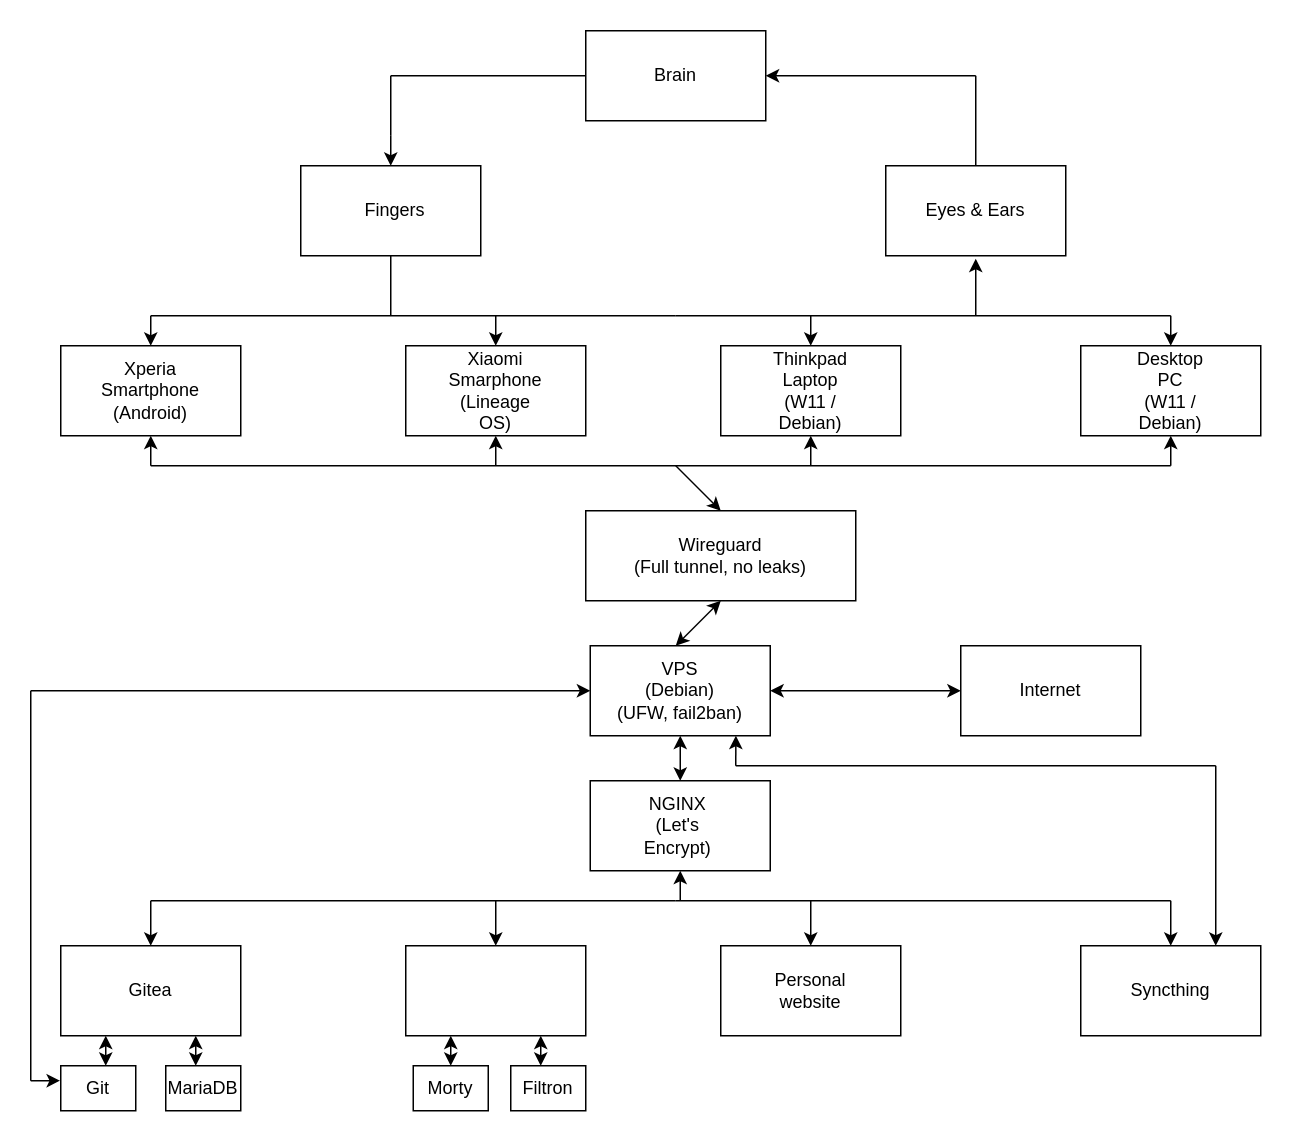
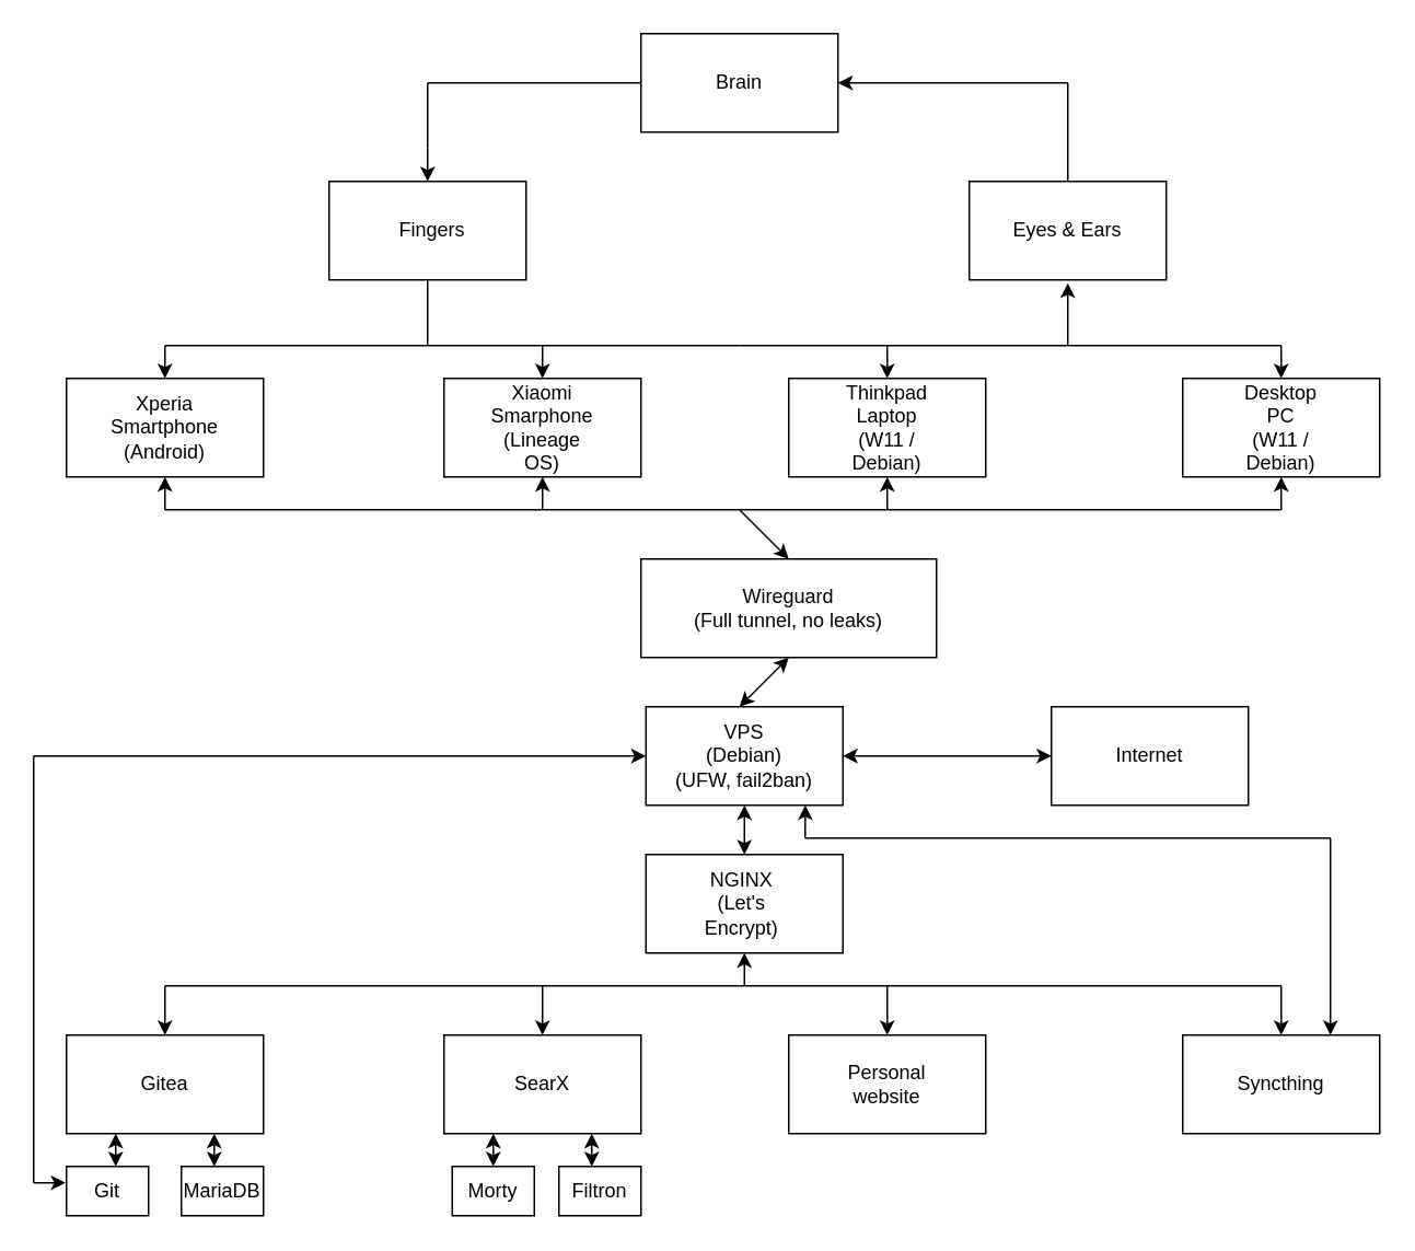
  <mxCell id="0" />
  <mxCell id="1" parent="0" />
  <mxCell id="2" value="" style="rounded=0;whiteSpace=wrap;html=1;" parent="1" vertex="1"><mxGeometry x="390" y="20" width="120" height="60" as="geometry" /></mxCell>
  <mxCell id="3" value="Brain" style="text;html=1;strokeColor=none;fillColor=none;align=center;verticalAlign=middle;whiteSpace=wrap;rounded=0;" parent="1" vertex="1"><mxGeometry x="390" y="20" width="120" height="60" as="geometry" /></mxCell>
  <mxCell id="4" value="" style="rounded=0;whiteSpace=wrap;html=1;" parent="1" vertex="1"><mxGeometry x="200" y="110" width="120" height="60" as="geometry" /></mxCell>
  <mxCell id="5" value="Fingers" style="text;html=1;strokeColor=none;fillColor=none;align=center;verticalAlign=middle;whiteSpace=wrap;rounded=0;" parent="1" vertex="1"><mxGeometry x="243" y="130" width="40" height="20" as="geometry" /></mxCell>
  <mxCell id="6" value="" style="rounded=0;whiteSpace=wrap;html=1;" parent="1" vertex="1"><mxGeometry x="40" y="230" width="120" height="60" as="geometry" /></mxCell>
  <mxCell id="7" value="" style="endArrow=none;html=1;" parent="1" edge="1"><mxGeometry width="50" height="50" relative="1" as="geometry"><mxPoint x="450" y="210" as="sourcePoint" /><mxPoint x="100" y="210" as="targetPoint" /></mxGeometry></mxCell>
  <mxCell id="8" value="" style="endArrow=classic;html=1;" parent="1" edge="1"><mxGeometry width="50" height="50" relative="1" as="geometry"><mxPoint x="100" y="210" as="sourcePoint" /><mxPoint x="100" y="230" as="targetPoint" /></mxGeometry></mxCell>
  <mxCell id="9" value="" style="endArrow=none;html=1;entryX=0.5;entryY=1;entryDx=0;entryDy=0;" parent="1" target="4" edge="1"><mxGeometry width="50" height="50" relative="1" as="geometry"><mxPoint x="260" y="210" as="sourcePoint" /><mxPoint x="150" y="320" as="targetPoint" /></mxGeometry></mxCell>
  <mxCell id="10" value="" style="endArrow=classic;html=1;entryX=0.5;entryY=0;entryDx=0;entryDy=0;" parent="1" target="14" edge="1"><mxGeometry width="50" height="50" relative="1" as="geometry"><mxPoint x="330" y="210" as="sourcePoint" /><mxPoint x="300" y="230" as="targetPoint" /><Array as="points"><mxPoint x="330" y="210" /></Array></mxGeometry></mxCell>
  <mxCell id="11" value="" style="endArrow=classic;html=1;" parent="1" edge="1"><mxGeometry width="50" height="50" relative="1" as="geometry"><mxPoint x="780" y="210" as="sourcePoint" /><mxPoint x="780" y="230" as="targetPoint" /></mxGeometry></mxCell>
  <mxCell id="12" value="" style="endArrow=none;html=1;" parent="1" edge="1"><mxGeometry width="50" height="50" relative="1" as="geometry"><mxPoint x="780" y="210" as="sourcePoint" /><mxPoint x="450" y="210" as="targetPoint" /></mxGeometry></mxCell>
  <mxCell id="13" value="" style="endArrow=classic;html=1;entryX=0.5;entryY=0;entryDx=0;entryDy=0;" parent="1" target="15" edge="1"><mxGeometry width="50" height="50" relative="1" as="geometry"><mxPoint x="540" y="210" as="sourcePoint" /><mxPoint x="560" y="229" as="targetPoint" /></mxGeometry></mxCell>
  <mxCell id="14" value="" style="rounded=0;whiteSpace=wrap;html=1;" parent="1" vertex="1"><mxGeometry x="270" y="230" width="120" height="60" as="geometry" /></mxCell>
  <mxCell id="15" value="" style="rounded=0;whiteSpace=wrap;html=1;" parent="1" vertex="1"><mxGeometry x="480" y="230" width="120" height="60" as="geometry" /></mxCell>
  <mxCell id="16" value="" style="rounded=0;whiteSpace=wrap;html=1;" parent="1" vertex="1"><mxGeometry x="720" y="230" width="120" height="60" as="geometry" /></mxCell>
  <mxCell id="17" value="Xperia Smartphone&lt;br&gt;(Android)" style="text;html=1;strokeColor=none;fillColor=none;align=center;verticalAlign=middle;whiteSpace=wrap;rounded=0;" parent="1" vertex="1"><mxGeometry x="80" y="250" width="40" height="20" as="geometry" /></mxCell>
  <mxCell id="18" value="Xiaomi&lt;br&gt;Smarphone&lt;br&gt;(Lineage OS)" style="text;html=1;strokeColor=none;fillColor=none;align=center;verticalAlign=middle;whiteSpace=wrap;rounded=0;" parent="1" vertex="1"><mxGeometry x="310" y="250" width="40" height="20" as="geometry" /></mxCell>
  <mxCell id="19" value="Thinkpad&lt;br&gt;Laptop&lt;br&gt;(W11 / Debian)" style="text;html=1;strokeColor=none;fillColor=none;align=center;verticalAlign=middle;whiteSpace=wrap;rounded=0;" parent="1" vertex="1"><mxGeometry x="520" y="250" width="40" height="20" as="geometry" /></mxCell>
  <mxCell id="20" value="Desktop PC&lt;br&gt;(W11 / Debian)" style="text;html=1;strokeColor=none;fillColor=none;align=center;verticalAlign=middle;whiteSpace=wrap;rounded=0;" parent="1" vertex="1"><mxGeometry x="760" y="250" width="40" height="20" as="geometry" /></mxCell>
  <mxCell id="21" value="Wireguard&lt;br&gt;(Full tunnel, no leaks)" style="rounded=0;whiteSpace=wrap;html=1;" parent="1" vertex="1"><mxGeometry x="390" y="340" width="180" height="60" as="geometry" /></mxCell>
  <mxCell id="22" value="" style="endArrow=classic;startArrow=classic;html=1;entryX=0.5;entryY=1;entryDx=0;entryDy=0;" parent="1" target="21" edge="1"><mxGeometry width="50" height="50" relative="1" as="geometry"><mxPoint x="450" y="430" as="sourcePoint" /><mxPoint x="470" y="410" as="targetPoint" /></mxGeometry></mxCell>
  <mxCell id="23" value="VPS&lt;br&gt;(Debian)&lt;br&gt;(UFW, fail2ban)" style="rounded=0;whiteSpace=wrap;html=1;" parent="1" vertex="1"><mxGeometry x="393" y="430" width="120" height="60" as="geometry" /></mxCell>
  <mxCell id="24" value="" style="rounded=0;whiteSpace=wrap;html=1;" parent="1" vertex="1"><mxGeometry x="393" y="520" width="120" height="60" as="geometry" /></mxCell>
  <mxCell id="25" value="" style="endArrow=classic;html=1;entryX=0.5;entryY=1;entryDx=0;entryDy=0;" parent="1" target="6" edge="1"><mxGeometry width="50" height="50" relative="1" as="geometry"><mxPoint x="100" y="310" as="sourcePoint" /><mxPoint x="90" y="600" as="targetPoint" /></mxGeometry></mxCell>
  <mxCell id="26" value="" style="endArrow=classic;html=1;entryX=0.5;entryY=1;entryDx=0;entryDy=0;" parent="1" target="14" edge="1"><mxGeometry width="50" height="50" relative="1" as="geometry"><mxPoint x="330" y="310" as="sourcePoint" /><mxPoint x="90" y="600" as="targetPoint" /></mxGeometry></mxCell>
  <mxCell id="27" value="" style="endArrow=classic;html=1;entryX=0.5;entryY=1;entryDx=0;entryDy=0;" parent="1" target="15" edge="1"><mxGeometry width="50" height="50" relative="1" as="geometry"><mxPoint x="540" y="310" as="sourcePoint" /><mxPoint x="90" y="600" as="targetPoint" /></mxGeometry></mxCell>
  <mxCell id="28" value="" style="endArrow=classic;html=1;entryX=0.5;entryY=1;entryDx=0;entryDy=0;" parent="1" target="16" edge="1"><mxGeometry width="50" height="50" relative="1" as="geometry"><mxPoint x="780" y="310" as="sourcePoint" /><mxPoint x="90" y="600" as="targetPoint" /></mxGeometry></mxCell>
  <mxCell id="29" value="" style="endArrow=none;html=1;" parent="1" edge="1"><mxGeometry width="50" height="50" relative="1" as="geometry"><mxPoint x="780" y="310" as="sourcePoint" /><mxPoint x="100" y="310" as="targetPoint" /></mxGeometry></mxCell>
  <mxCell id="30" value="" style="endArrow=classic;html=1;entryX=0.5;entryY=0;entryDx=0;entryDy=0;" parent="1" target="21" edge="1"><mxGeometry width="50" height="50" relative="1" as="geometry"><mxPoint x="450" y="310" as="sourcePoint" /><mxPoint x="90" y="600" as="targetPoint" /></mxGeometry></mxCell>
  <mxCell id="31" value="" style="endArrow=classic;startArrow=classic;html=1;entryX=0.5;entryY=1;entryDx=0;entryDy=0;exitX=0.5;exitY=0;exitDx=0;exitDy=0;" parent="1" source="24" target="23" edge="1"><mxGeometry width="50" height="50" relative="1" as="geometry"><mxPoint x="440" y="550" as="sourcePoint" /><mxPoint x="490" y="500" as="targetPoint" /></mxGeometry></mxCell>
  <mxCell id="32" value="NGINX&lt;br&gt;(Let's Encrypt)" style="text;html=1;strokeColor=none;fillColor=none;align=center;verticalAlign=middle;whiteSpace=wrap;rounded=0;" parent="1" vertex="1"><mxGeometry x="430" y="540" width="43" height="20" as="geometry" /></mxCell>
  <mxCell id="33" value="" style="endArrow=classic;html=1;entryX=0.5;entryY=1;entryDx=0;entryDy=0;" parent="1" target="24" edge="1"><mxGeometry width="50" height="50" relative="1" as="geometry"><mxPoint x="453" y="600" as="sourcePoint" /><mxPoint x="90" y="600" as="targetPoint" /></mxGeometry></mxCell>
  <mxCell id="34" value="" style="endArrow=none;html=1;" parent="1" edge="1"><mxGeometry width="50" height="50" relative="1" as="geometry"><mxPoint x="100" y="600" as="sourcePoint" /><mxPoint x="450" y="600" as="targetPoint" /></mxGeometry></mxCell>
  <mxCell id="35" value="" style="endArrow=none;html=1;" parent="1" edge="1"><mxGeometry width="50" height="50" relative="1" as="geometry"><mxPoint x="780" y="600" as="sourcePoint" /><mxPoint x="450" y="600" as="targetPoint" /></mxGeometry></mxCell>
  <mxCell id="36" value="" style="endArrow=classic;html=1;" parent="1" edge="1"><mxGeometry width="50" height="50" relative="1" as="geometry"><mxPoint x="100" y="600" as="sourcePoint" /><mxPoint x="100" y="630" as="targetPoint" /></mxGeometry></mxCell>
  <mxCell id="37" value="" style="endArrow=classic;html=1;" parent="1" edge="1"><mxGeometry width="50" height="50" relative="1" as="geometry"><mxPoint x="780" y="600" as="sourcePoint" /><mxPoint x="780" y="630" as="targetPoint" /></mxGeometry></mxCell>
  <mxCell id="38" value="" style="endArrow=classic;html=1;" parent="1" edge="1"><mxGeometry width="50" height="50" relative="1" as="geometry"><mxPoint x="330" y="600" as="sourcePoint" /><mxPoint x="330" y="630" as="targetPoint" /></mxGeometry></mxCell>
  <mxCell id="39" value="" style="endArrow=classic;html=1;" parent="1" edge="1"><mxGeometry width="50" height="50" relative="1" as="geometry"><mxPoint x="540" y="600" as="sourcePoint" /><mxPoint x="540" y="630" as="targetPoint" /></mxGeometry></mxCell>
  <mxCell id="40" value="" style="rounded=0;whiteSpace=wrap;html=1;" parent="1" vertex="1"><mxGeometry x="40" y="630" width="120" height="60" as="geometry" /></mxCell>
  <mxCell id="41" value="" style="rounded=0;whiteSpace=wrap;html=1;" parent="1" vertex="1"><mxGeometry x="720" y="630" width="120" height="60" as="geometry" /></mxCell>
  <mxCell id="42" value="" style="rounded=0;whiteSpace=wrap;html=1;" parent="1" vertex="1"><mxGeometry x="270" y="630" width="120" height="60" as="geometry" /></mxCell>
  <mxCell id="43" value="" style="rounded=0;whiteSpace=wrap;html=1;" parent="1" vertex="1"><mxGeometry x="480" y="630" width="120" height="60" as="geometry" /></mxCell>
  <mxCell id="44" value="" style="endArrow=classic;startArrow=classic;html=1;entryX=0.25;entryY=1;entryDx=0;entryDy=0;" parent="1" target="40" edge="1"><mxGeometry width="50" height="50" relative="1" as="geometry"><mxPoint x="70" y="710" as="sourcePoint" /><mxPoint x="90" y="710" as="targetPoint" /></mxGeometry></mxCell>
  <mxCell id="45" value="" style="endArrow=classic;startArrow=classic;html=1;entryX=0.75;entryY=1;entryDx=0;entryDy=0;" parent="1" target="40" edge="1"><mxGeometry width="50" height="50" relative="1" as="geometry"><mxPoint x="130" y="710" as="sourcePoint" /><mxPoint x="80" y="790" as="targetPoint" /></mxGeometry></mxCell>
  <mxCell id="46" value="" style="rounded=0;whiteSpace=wrap;html=1;" parent="1" vertex="1"><mxGeometry x="40" y="710" width="50" height="30" as="geometry" /></mxCell>
  <mxCell id="47" value="" style="rounded=0;whiteSpace=wrap;html=1;" parent="1" vertex="1"><mxGeometry x="110" y="710" width="50" height="30" as="geometry" /></mxCell>
  <mxCell id="48" value="" style="rounded=0;whiteSpace=wrap;html=1;" parent="1" vertex="1"><mxGeometry x="275" y="710" width="50" height="30" as="geometry" /></mxCell>
  <mxCell id="49" value="" style="rounded=0;whiteSpace=wrap;html=1;" parent="1" vertex="1"><mxGeometry x="340" y="710" width="50" height="30" as="geometry" /></mxCell>
  <mxCell id="50" value="" style="endArrow=classic;startArrow=classic;html=1;entryX=0.25;entryY=1;entryDx=0;entryDy=0;" parent="1" target="42" edge="1"><mxGeometry width="50" height="50" relative="1" as="geometry"><mxPoint x="300" y="710" as="sourcePoint" /><mxPoint x="-120" y="760" as="targetPoint" /></mxGeometry></mxCell>
  <mxCell id="51" value="" style="endArrow=classic;startArrow=classic;html=1;entryX=0.75;entryY=1;entryDx=0;entryDy=0;" parent="1" target="42" edge="1"><mxGeometry width="50" height="50" relative="1" as="geometry"><mxPoint x="360" y="710" as="sourcePoint" /><mxPoint x="320" y="710" as="targetPoint" /></mxGeometry></mxCell>
  <mxCell id="52" value="Personal website" style="text;html=1;strokeColor=none;fillColor=none;align=center;verticalAlign=middle;whiteSpace=wrap;rounded=0;" parent="1" vertex="1"><mxGeometry x="520" y="650" width="40" height="20" as="geometry" /></mxCell>
+ <mxCell id="53" value="SearX" style="text;html=1;strokeColor=none;fillColor=none;align=center;verticalAlign=middle;whiteSpace=wrap;rounded=0;" parent="1" vertex="1"><mxGeometry x="310" y="650" width="40" height="20" as="geometry" /></mxCell>
  <mxCell id="54" value="Morty" style="text;html=1;strokeColor=none;fillColor=none;align=center;verticalAlign=middle;whiteSpace=wrap;rounded=0;" parent="1" vertex="1"><mxGeometry x="280" y="715" width="40" height="20" as="geometry" /></mxCell>
  <mxCell id="55" value="Filtron" style="text;html=1;strokeColor=none;fillColor=none;align=center;verticalAlign=middle;whiteSpace=wrap;rounded=0;" parent="1" vertex="1"><mxGeometry x="345" y="715" width="40" height="20" as="geometry" /></mxCell>
  <mxCell id="56" value="Syncthing" style="text;html=1;strokeColor=none;fillColor=none;align=center;verticalAlign=middle;whiteSpace=wrap;rounded=0;" parent="1" vertex="1"><mxGeometry x="760" y="650" width="40" height="20" as="geometry" /></mxCell>
  <mxCell id="57" value="Gitea" style="text;html=1;strokeColor=none;fillColor=none;align=center;verticalAlign=middle;whiteSpace=wrap;rounded=0;" parent="1" vertex="1"><mxGeometry x="80" y="650" width="40" height="20" as="geometry" /></mxCell>
  <mxCell id="58" value="Git" style="text;html=1;strokeColor=none;fillColor=none;align=center;verticalAlign=middle;whiteSpace=wrap;rounded=0;" parent="1" vertex="1"><mxGeometry x="45" y="715" width="40" height="20" as="geometry" /></mxCell>
  <mxCell id="59" value="MariaDB" style="text;html=1;strokeColor=none;fillColor=none;align=center;verticalAlign=middle;whiteSpace=wrap;rounded=0;" parent="1" vertex="1"><mxGeometry x="120" y="715" width="30" height="20" as="geometry" /></mxCell>
  <mxCell id="60" value="" style="rounded=0;whiteSpace=wrap;html=1;" parent="1" vertex="1"><mxGeometry x="640" y="430" width="120" height="60" as="geometry" /></mxCell>
  <mxCell id="61" value="Internet" style="text;html=1;strokeColor=none;fillColor=none;align=center;verticalAlign=middle;whiteSpace=wrap;rounded=0;" parent="1" vertex="1"><mxGeometry x="680" y="450" width="40" height="20" as="geometry" /></mxCell>
  <mxCell id="62" value="" style="endArrow=classic;startArrow=classic;html=1;exitX=1;exitY=0.5;exitDx=0;exitDy=0;entryX=0;entryY=0.5;entryDx=0;entryDy=0;" edge="1" parent="1" source="23" target="60"><mxGeometry width="50" height="50" relative="1" as="geometry"><mxPoint x="606.5" y="460" as="sourcePoint" /><mxPoint x="720" y="360" as="targetPoint" /></mxGeometry></mxCell>
  <mxCell id="63" value="" style="endArrow=none;html=1;" edge="1" parent="1"><mxGeometry width="50" height="50" relative="1" as="geometry"><mxPoint x="260" y="90" as="sourcePoint" /><mxPoint x="260" y="50" as="targetPoint" /></mxGeometry></mxCell>
  <mxCell id="64" value="" style="endArrow=classic;html=1;entryX=0.5;entryY=0;entryDx=0;entryDy=0;" edge="1" parent="1" target="4"><mxGeometry width="50" height="50" relative="1" as="geometry"><mxPoint x="260" y="90" as="sourcePoint" /><mxPoint x="90" y="760" as="targetPoint" /></mxGeometry></mxCell>
  <mxCell id="65" value="" style="text;html=1;strokeColor=#000000;fillColor=#ffffff;align=center;verticalAlign=middle;whiteSpace=wrap;rounded=0;fontFamily=Helvetica;fontSize=12;fontColor=#000000;" vertex="1" parent="1"><mxGeometry x="590" y="110" width="120" height="60" as="geometry" /></mxCell>
  <mxCell id="66" value="" style="endArrow=none;html=1;exitX=0.5;exitY=0;exitDx=0;exitDy=0;" edge="1" parent="1" source="65"><mxGeometry width="50" height="50" relative="1" as="geometry"><mxPoint x="650" y="100" as="sourcePoint" /><mxPoint x="650" y="50" as="targetPoint" /></mxGeometry></mxCell>
  <mxCell id="67" value="" style="endArrow=classic;html=1;entryX=1;entryY=0.5;entryDx=0;entryDy=0;" edge="1" parent="1" target="3"><mxGeometry width="50" height="50" relative="1" as="geometry"><mxPoint x="650" y="50" as="sourcePoint" /><mxPoint x="90" y="760" as="targetPoint" /></mxGeometry></mxCell>
  <mxCell id="68" value="" style="endArrow=none;html=1;exitX=0;exitY=0.5;exitDx=0;exitDy=0;" edge="1" parent="1" source="3"><mxGeometry width="50" height="50" relative="1" as="geometry"><mxPoint x="40" y="810" as="sourcePoint" /><mxPoint x="260" y="50" as="targetPoint" /></mxGeometry></mxCell>
  <mxCell id="69" value="" style="endArrow=classic;html=1;" edge="1" parent="1"><mxGeometry width="50" height="50" relative="1" as="geometry"><mxPoint x="650" y="210" as="sourcePoint" /><mxPoint x="650" y="172" as="targetPoint" /></mxGeometry></mxCell>
  <mxCell id="70" value="Eyes &amp;amp; Ears" style="text;html=1;strokeColor=none;fillColor=none;align=center;verticalAlign=middle;whiteSpace=wrap;rounded=0;" vertex="1" parent="1"><mxGeometry x="615" y="130" width="70" height="20" as="geometry" /></mxCell>
  <mxCell id="71" value="" style="endArrow=none;html=1;" edge="1" parent="1"><mxGeometry width="50" height="50" relative="1" as="geometry"><mxPoint x="20" y="720" as="sourcePoint" /><mxPoint x="20" y="720" as="targetPoint" /></mxGeometry></mxCell>
  <mxCell id="72" value="" style="endArrow=classic;html=1;entryX=0.75;entryY=0;entryDx=0;entryDy=0;" edge="1" parent="1" target="41"><mxGeometry width="50" height="50" relative="1" as="geometry"><mxPoint x="810" y="510" as="sourcePoint" /><mxPoint x="90" y="760" as="targetPoint" /></mxGeometry></mxCell>
  <mxCell id="73" value="" style="endArrow=none;html=1;" edge="1" parent="1"><mxGeometry width="50" height="50" relative="1" as="geometry"><mxPoint x="490" y="510" as="sourcePoint" /><mxPoint x="810" y="510" as="targetPoint" /></mxGeometry></mxCell>
  <mxCell id="74" value="" style="endArrow=classic;html=1;entryX=0.809;entryY=0.999;entryDx=0;entryDy=0;entryPerimeter=0;" edge="1" parent="1" target="23"><mxGeometry width="50" height="50" relative="1" as="geometry"><mxPoint x="490" y="510" as="sourcePoint" /><mxPoint x="491" y="490" as="targetPoint" /></mxGeometry></mxCell>
  <mxCell id="75" value="" style="endArrow=classic;html=1;entryX=-0.01;entryY=0.332;entryDx=0;entryDy=0;entryPerimeter=0;" edge="1" parent="1" target="46"><mxGeometry width="50" height="50" relative="1" as="geometry"><mxPoint x="20" y="720" as="sourcePoint" /><mxPoint x="70" y="760" as="targetPoint" /></mxGeometry></mxCell>
  <mxCell id="76" value="" style="endArrow=none;html=1;" edge="1" parent="1"><mxGeometry width="50" height="50" relative="1" as="geometry"><mxPoint x="20" y="720" as="sourcePoint" /><mxPoint x="20" y="460" as="targetPoint" /></mxGeometry></mxCell>
  <mxCell id="77" value="" style="endArrow=classic;html=1;entryX=0;entryY=0.5;entryDx=0;entryDy=0;" edge="1" parent="1" target="23"><mxGeometry width="50" height="50" relative="1" as="geometry"><mxPoint x="20" y="460" as="sourcePoint" /><mxPoint y="760" as="targetPoint" x="60" /></mxGeometry></mxCell>
